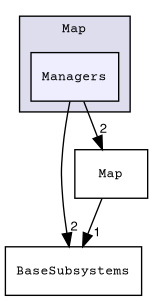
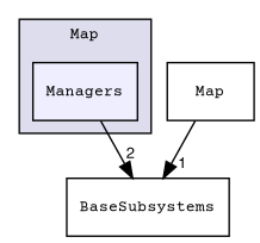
  digraph {
    compound=true
    fontname="Courier Prime"
    node [fontname="Courier Prime" fontsize=10 shape=box]
    edge [fontname="Courier Prime" headlabel=2 labeldistance=1.5 labelfontname=FreeSans labelfontsize=10]
    n1 [fillcolor="#eeeeff" label=Managers pencolor=black style=filled]
    n2 [label=BaseSubsystems]
    n3 [label=Map]
    subgraph cluster_1 {
      bgcolor="#ddddee"
      fontsize=10
      label=Map
      pencolor=black
      n1
    }
    n1 -> n2
-   n1 -> n3
    n3 -> n2 [headlabel=1]
  }
